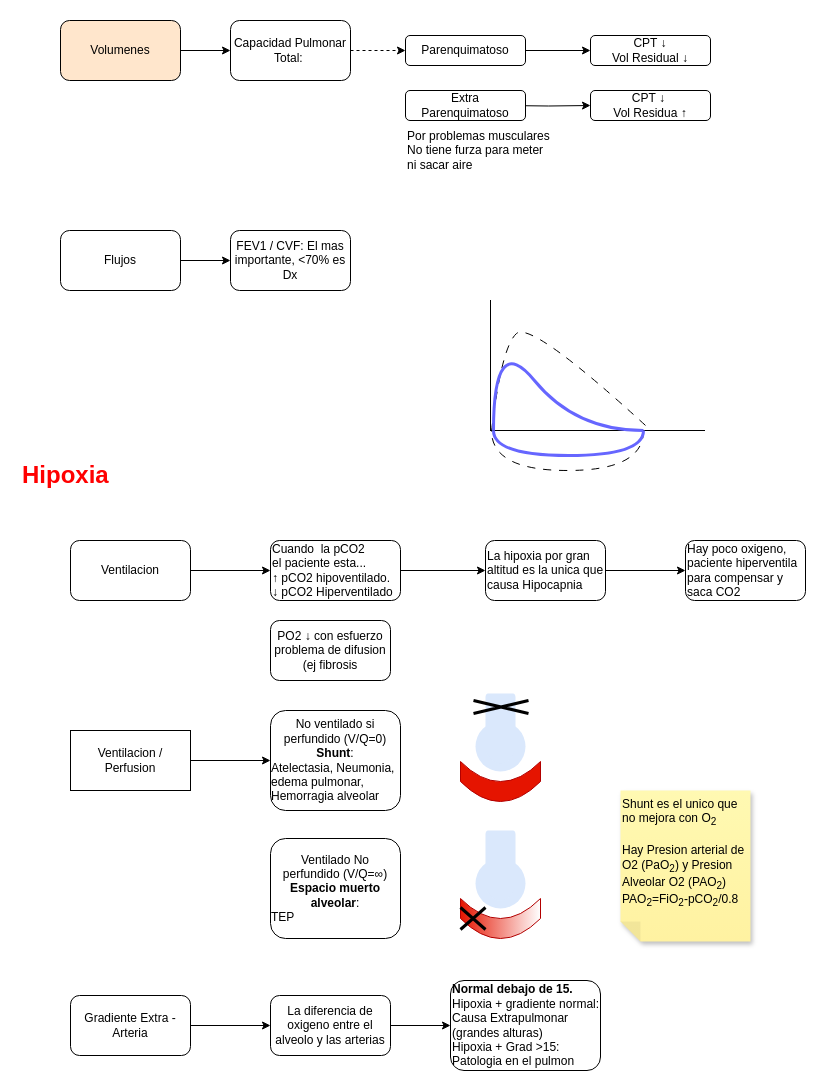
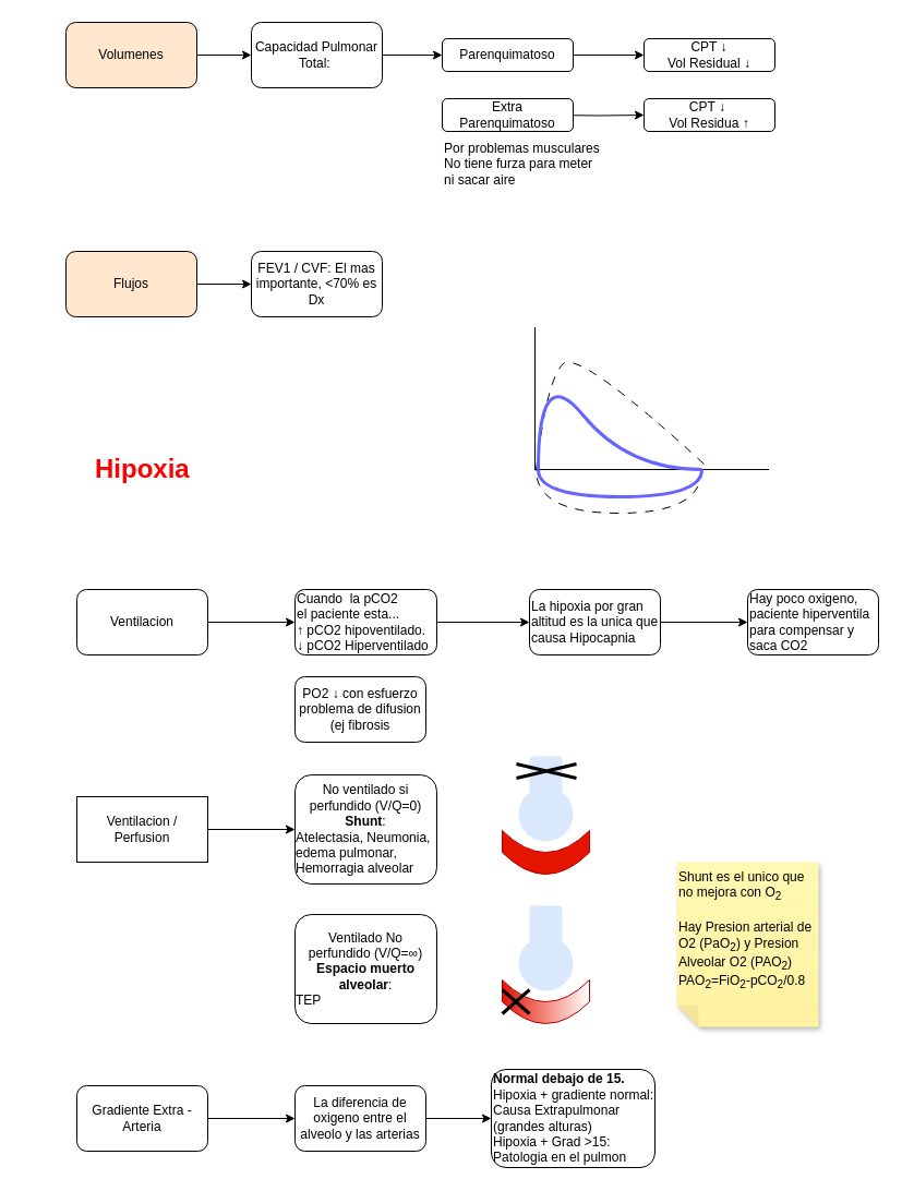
  <mxCell id="0" />
  <mxCell id="1" parent="0" />
  <mxCell id="2" value="" style="ellipse;whiteSpace=wrap;html=1;aspect=fixed;fillColor=#dae8fc;strokeColor=none;" vertex="1" parent="1"><mxGeometry x="475" y="721" width="50" height="50" as="geometry" /></mxCell>
  <mxCell id="3" value="" style="edgeStyle=orthogonalEdgeStyle;rounded=0;orthogonalLoop=1;jettySize=auto;html=1;" edge="1" parent="1" source="4" target="6"><mxGeometry relative="1" as="geometry" /></mxCell>
  <mxCell id="4" value="Volumenes" style="rounded=1;whiteSpace=wrap;html=1;fillColor=#ffe6cc;" vertex="1" parent="1"><mxGeometry x="60" y="20" width="120" height="60" as="geometry" /></mxCell>
- <mxCell id="5" value="" style="edgeStyle=orthogonalEdgeStyle;rounded=0;orthogonalLoop=1;jettySize=auto;html=1;dashed=1;" edge="1" parent="1" source="6" target="8"><mxGeometry relative="1" as="geometry" /></mxCell>
+ <mxCell id="5" value="" style="edgeStyle=orthogonalEdgeStyle;rounded=0;orthogonalLoop=1;jettySize=auto;html=1;" edge="1" parent="1" source="6" target="8"><mxGeometry relative="1" as="geometry" /></mxCell>
  <mxCell id="6" value="Capacidad Pulmonar Total:&amp;nbsp;" style="rounded=1;whiteSpace=wrap;html=1;" vertex="1" parent="1"><mxGeometry x="230" y="20" width="120" height="60" as="geometry" /></mxCell>
  <mxCell id="7" value="" style="edgeStyle=orthogonalEdgeStyle;rounded=0;orthogonalLoop=1;jettySize=auto;html=1;" edge="1" parent="1" source="8" target="9"><mxGeometry relative="1" as="geometry" /></mxCell>
  <mxCell id="8" value="Parenquimatoso" style="rounded=1;whiteSpace=wrap;html=1;" vertex="1" parent="1"><mxGeometry x="405" y="35" width="120" height="30" as="geometry" /></mxCell>
  <mxCell id="9" value="CPT ↓&lt;br&gt;Vol Residual ↓" style="rounded=1;whiteSpace=wrap;html=1;" vertex="1" parent="1"><mxGeometry x="590" y="35" width="120" height="30" as="geometry" /></mxCell>
  <mxCell id="10" value="" style="edgeStyle=orthogonalEdgeStyle;rounded=0;orthogonalLoop=1;jettySize=auto;html=1;" edge="1" parent="1" target="12"><mxGeometry relative="1" as="geometry"><mxPoint x="505" y="105" as="sourcePoint" /></mxGeometry></mxCell>
  <mxCell id="11" value="Extra Parenquimatoso" style="rounded=1;whiteSpace=wrap;html=1;" vertex="1" parent="1"><mxGeometry x="405" y="90" width="120" height="30" as="geometry" /></mxCell>
  <mxCell id="12" value="CPT ↓&amp;nbsp;&lt;br&gt;Vol Residua ↑" style="rounded=1;whiteSpace=wrap;html=1;" vertex="1" parent="1"><mxGeometry x="590" y="90" width="120" height="30" as="geometry" /></mxCell>
  <mxCell id="13" value="Por problemas musculares&lt;br&gt;No tiene furza para meter&lt;br&gt;ni sacar aire" style="text;html=1;align=left;verticalAlign=middle;resizable=0;points=[];autosize=1;strokeColor=none;fillColor=none;" vertex="1" parent="1"><mxGeometry x="405" y="120" width="170" height="60" as="geometry" /></mxCell>
  <mxCell id="14" value="" style="edgeStyle=orthogonalEdgeStyle;rounded=0;orthogonalLoop=1;jettySize=auto;html=1;" edge="1" parent="1" source="15" target="16"><mxGeometry relative="1" as="geometry" /></mxCell>
- <mxCell id="15" value="Flujos" style="rounded=1;whiteSpace=wrap;html=1;" vertex="1" parent="1"><mxGeometry x="60" y="230" width="120" height="60" as="geometry" /></mxCell>
+ <mxCell id="15" value="Flujos" style="rounded=1;whiteSpace=wrap;html=1;fillColor=#ffe6cc;" vertex="1" parent="1"><mxGeometry x="60" y="230" width="120" height="60" as="geometry" /></mxCell>
  <mxCell id="16" value="FEV1 / CVF: El mas importante, &amp;lt;70% es Dx" style="rounded=1;whiteSpace=wrap;html=1;" vertex="1" parent="1"><mxGeometry x="230" y="230" width="120" height="60" as="geometry" /></mxCell>
  <mxCell id="17" value="" style="shape=partialRectangle;whiteSpace=wrap;html=1;bottom=0;right=0;fillColor=none;direction=north;container=0;" vertex="1" parent="1"><mxGeometry x="490" y="300" width="214" height="130" as="geometry" /></mxCell>
  <mxCell id="18" value="" style="curved=1;endArrow=none;html=1;rounded=0;endFill=0;dashed=1;dashPattern=8 8;entryX=0;entryY=0.75;entryDx=0;entryDy=0;" edge="1" parent="1" target="17"><mxGeometry width="50" height="50" relative="1" as="geometry"><mxPoint x="491" y="431" as="sourcePoint" /><mxPoint x="661" y="436" as="targetPoint" /><Array as="points"><mxPoint x="501" y="346" /><mxPoint x="531" y="320" /></Array></mxGeometry></mxCell>
  <mxCell id="19" value="" style="shape=requiredInterface;html=1;verticalLabelPosition=bottom;sketch=0;direction=south;dashed=1;dashPattern=8 8;container=0;" vertex="1" parent="1"><mxGeometry x="491" y="430" width="152" height="40" as="geometry" /></mxCell>
  <mxCell id="20" value="" style="curved=1;endArrow=none;html=1;rounded=0;snapToPoint=0;endFill=0;strokeColor=#6666FF;strokeWidth=3;" edge="1" parent="1"><mxGeometry width="50" height="50" relative="1" as="geometry"><mxPoint x="493" y="430" as="sourcePoint" /><mxPoint x="643" y="430" as="targetPoint" /><Array as="points"><mxPoint x="493" y="330" /><mxPoint x="574.818" y="430" /></Array></mxGeometry></mxCell>
  <mxCell id="21" value="" style="shape=requiredInterface;html=1;verticalLabelPosition=bottom;sketch=0;direction=south;container=0;strokeColor=#6666FF;strokeWidth=3;" vertex="1" parent="1"><mxGeometry x="493" y="430" width="150" height="25" as="geometry" /></mxCell>
  <mxCell id="22" value="" style="edgeStyle=orthogonalEdgeStyle;rounded=0;orthogonalLoop=1;jettySize=auto;html=1;" edge="1" parent="1" source="23" target="25"><mxGeometry relative="1" as="geometry" /></mxCell>
  <mxCell id="23" value="Ventilacion" style="rounded=1;whiteSpace=wrap;html=1;" vertex="1" parent="1"><mxGeometry x="70" y="540" width="120" height="60" as="geometry" /></mxCell>
  <mxCell id="24" value="" style="edgeStyle=orthogonalEdgeStyle;rounded=0;orthogonalLoop=1;jettySize=auto;html=1;" edge="1" parent="1" source="25" target="41"><mxGeometry relative="1" as="geometry" /></mxCell>
  <mxCell id="25" value="Cuando&amp;nbsp; la pCO2&lt;br&gt;el paciente esta...&lt;br&gt;↑ pCO2 hipoventilado.&lt;br&gt;&lt;div style=&quot;&quot;&gt;&lt;span style=&quot;background-color: initial;&quot;&gt;↓ pCO2 Hiperventilado&lt;/span&gt;&lt;/div&gt;" style="rounded=1;whiteSpace=wrap;html=1;align=left;" vertex="1" parent="1"><mxGeometry x="270" y="540" width="130" height="60" as="geometry" /></mxCell>
  <mxCell id="26" value="PO2 ↓ con esfuerzo problema de difusion (ej fibrosis" style="rounded=1;whiteSpace=wrap;html=1;" vertex="1" parent="1"><mxGeometry x="270" y="620" width="120" height="60" as="geometry" /></mxCell>
  <mxCell id="27" value="" style="edgeStyle=orthogonalEdgeStyle;rounded=0;orthogonalLoop=1;jettySize=auto;html=1;" edge="1" parent="1" source="28" target="29"><mxGeometry relative="1" as="geometry" /></mxCell>
  <mxCell id="28" value="Ventilacion / Perfusion" style="whiteSpace=wrap;html=1;rounded=0;" vertex="1" parent="1"><mxGeometry x="70" y="730" width="120" height="60" as="geometry" /></mxCell>
  <mxCell id="29" value="No ventilado si perfundido (V/Q=0)&lt;br&gt;&lt;b&gt;Shunt&lt;/b&gt;:&lt;br&gt;&lt;div style=&quot;text-align: left;&quot;&gt;&lt;span style=&quot;background-color: initial;&quot;&gt;Atelectasia, Neumonia, edema pulmonar, Hemorragia alveolar&lt;/span&gt;&lt;/div&gt;" style="rounded=1;whiteSpace=wrap;html=1;" vertex="1" parent="1"><mxGeometry x="270" y="710" width="130" height="100" as="geometry" /></mxCell>
  <mxCell id="30" value="" style="shape=dataStorage;whiteSpace=wrap;html=1;fixedSize=1;direction=north;fillColor=#e51400;strokeColor=#B20000;fontColor=#ffffff;" vertex="1" parent="1"><mxGeometry x="460" y="761" width="80" height="40" as="geometry" /></mxCell>
  <mxCell id="31" value="" style="strokeWidth=1;html=1;shape=mxgraph.flowchart.delay;whiteSpace=wrap;direction=south;fillColor=#dae8fc;strokeColor=none;" vertex="1" parent="1"><mxGeometry x="485" y="693" width="30" height="70" as="geometry" /></mxCell>
  <mxCell id="32" value="" style="shape=umlDestroy;whiteSpace=wrap;html=1;strokeWidth=3;targetShapes=umlLifeline;" vertex="1" parent="1"><mxGeometry x="473" y="700" width="55" height="13" as="geometry" /></mxCell>
  <mxCell id="33" value="" style="ellipse;whiteSpace=wrap;html=1;aspect=fixed;fillColor=#dae8fc;strokeColor=none;" vertex="1" parent="1"><mxGeometry x="475" y="858" width="50" height="50" as="geometry" /></mxCell>
  <mxCell id="34" value="" style="shape=dataStorage;whiteSpace=wrap;html=1;fixedSize=1;direction=north;fillColor=#e51400;strokeColor=#B20000;fontColor=#ffffff;gradientColor=#FFFFFF;gradientDirection=south;" vertex="1" parent="1"><mxGeometry x="460" y="898" width="80" height="40" as="geometry" /></mxCell>
  <mxCell id="35" value="" style="strokeWidth=1;html=1;shape=mxgraph.flowchart.delay;whiteSpace=wrap;direction=south;fillColor=#dae8fc;strokeColor=none;" vertex="1" parent="1"><mxGeometry x="485" y="830" width="30" height="70" as="geometry" /></mxCell>
  <mxCell id="36" value="" style="shape=umlDestroy;whiteSpace=wrap;html=1;strokeWidth=3;targetShapes=umlLifeline;" vertex="1" parent="1"><mxGeometry x="460" y="907" width="25" height="22" as="geometry" /></mxCell>
  <mxCell id="37" value="Ventilado No perfundido (V/Q=∞)&lt;br&gt;&lt;b&gt;Espacio muerto alveolar&lt;/b&gt;:&lt;br&gt;&lt;div style=&quot;text-align: left;&quot;&gt;TEP&lt;/div&gt;" style="rounded=1;whiteSpace=wrap;html=1;" vertex="1" parent="1"><mxGeometry x="270" y="838" width="130" height="100" as="geometry" /></mxCell>
- <mxCell id="38" value="Hipoxia" style="text;strokeColor=none;fillColor=none;html=1;fontSize=24;fontStyle=1;verticalAlign=middle;align=left;fontColor=#FF0000;" vertex="1" parent="1"><mxGeometry x="20" y="455" width="100" height="40" as="geometry" /></mxCell>
+ <mxCell id="38" value="Hipoxia" style="text;strokeColor=none;fillColor=none;html=1;fontSize=24;fontStyle=1;verticalAlign=middle;align=left;fontColor=#FF0000;" vertex="1" parent="1"><mxGeometry x="85" y="410" width="100" height="40" as="geometry" /></mxCell>
  <mxCell id="39" value="Shunt es el unico que no mejora con O&lt;sub&gt;2&lt;/sub&gt;&lt;br&gt;&lt;br&gt;Hay Presion arterial de O2 (PaO&lt;sub&gt;2&lt;/sub&gt;) y Presion Alveolar O2 (PAO&lt;sub&gt;2&lt;/sub&gt;)&lt;br&gt;PAO&lt;sub&gt;2&lt;/sub&gt;=FiO&lt;sub&gt;2&lt;/sub&gt;-pCO&lt;sub&gt;2&lt;/sub&gt;/0.8" style="shape=note;whiteSpace=wrap;html=1;backgroundOutline=1;fontColor=#000000;darkOpacity=0.05;fillColor=#FFF9B2;strokeColor=none;fillStyle=solid;direction=west;gradientDirection=north;gradientColor=#FFF2A1;shadow=1;size=20;pointerEvents=1;verticalAlign=top;align=left;" vertex="1" parent="1"><mxGeometry x="620" y="790" width="130" height="151" as="geometry" /></mxCell>
  <mxCell id="40" value="" style="edgeStyle=orthogonalEdgeStyle;rounded=0;orthogonalLoop=1;jettySize=auto;html=1;" edge="1" parent="1" source="41" target="42"><mxGeometry relative="1" as="geometry" /></mxCell>
  <mxCell id="41" value="La hipoxia por gran altitud es la unica que causa Hipocapnia" style="whiteSpace=wrap;html=1;align=left;rounded=1;" vertex="1" parent="1"><mxGeometry x="485" y="540" width="120" height="60" as="geometry" /></mxCell>
  <mxCell id="42" value="Hay poco oxigeno, paciente hiperventila para compensar y saca CO2" style="whiteSpace=wrap;html=1;align=left;rounded=1;" vertex="1" parent="1"><mxGeometry x="685" y="540" width="120" height="60" as="geometry" /></mxCell>
  <mxCell id="43" value="" style="edgeStyle=orthogonalEdgeStyle;rounded=0;orthogonalLoop=1;jettySize=auto;html=1;" edge="1" parent="1" source="44" target="46"><mxGeometry relative="1" as="geometry" /></mxCell>
  <mxCell id="44" value="Gradiente Extra - Arteria" style="rounded=1;whiteSpace=wrap;html=1;" vertex="1" parent="1"><mxGeometry x="70" y="995" width="120" height="60" as="geometry" /></mxCell>
  <mxCell id="45" value="" style="edgeStyle=orthogonalEdgeStyle;rounded=0;orthogonalLoop=1;jettySize=auto;html=1;" edge="1" parent="1" source="46" target="47"><mxGeometry relative="1" as="geometry" /></mxCell>
  <mxCell id="46" value="La diferencia de oxigeno entre el alveolo y las arterias" style="rounded=1;whiteSpace=wrap;html=1;" vertex="1" parent="1"><mxGeometry x="270" y="995" width="120" height="60" as="geometry" /></mxCell>
  <mxCell id="47" value="&lt;b&gt;Normal debajo de 15.&lt;br&gt;&lt;/b&gt;Hipoxia + gradiente normal: Causa Extrapulmonar (grandes alturas)&lt;br&gt;Hipoxia + Grad &amp;gt;15: Patologia en el pulmon" style="rounded=1;whiteSpace=wrap;html=1;align=left;" vertex="1" parent="1"><mxGeometry x="450" y="980" width="150" height="90" as="geometry" /></mxCell>
